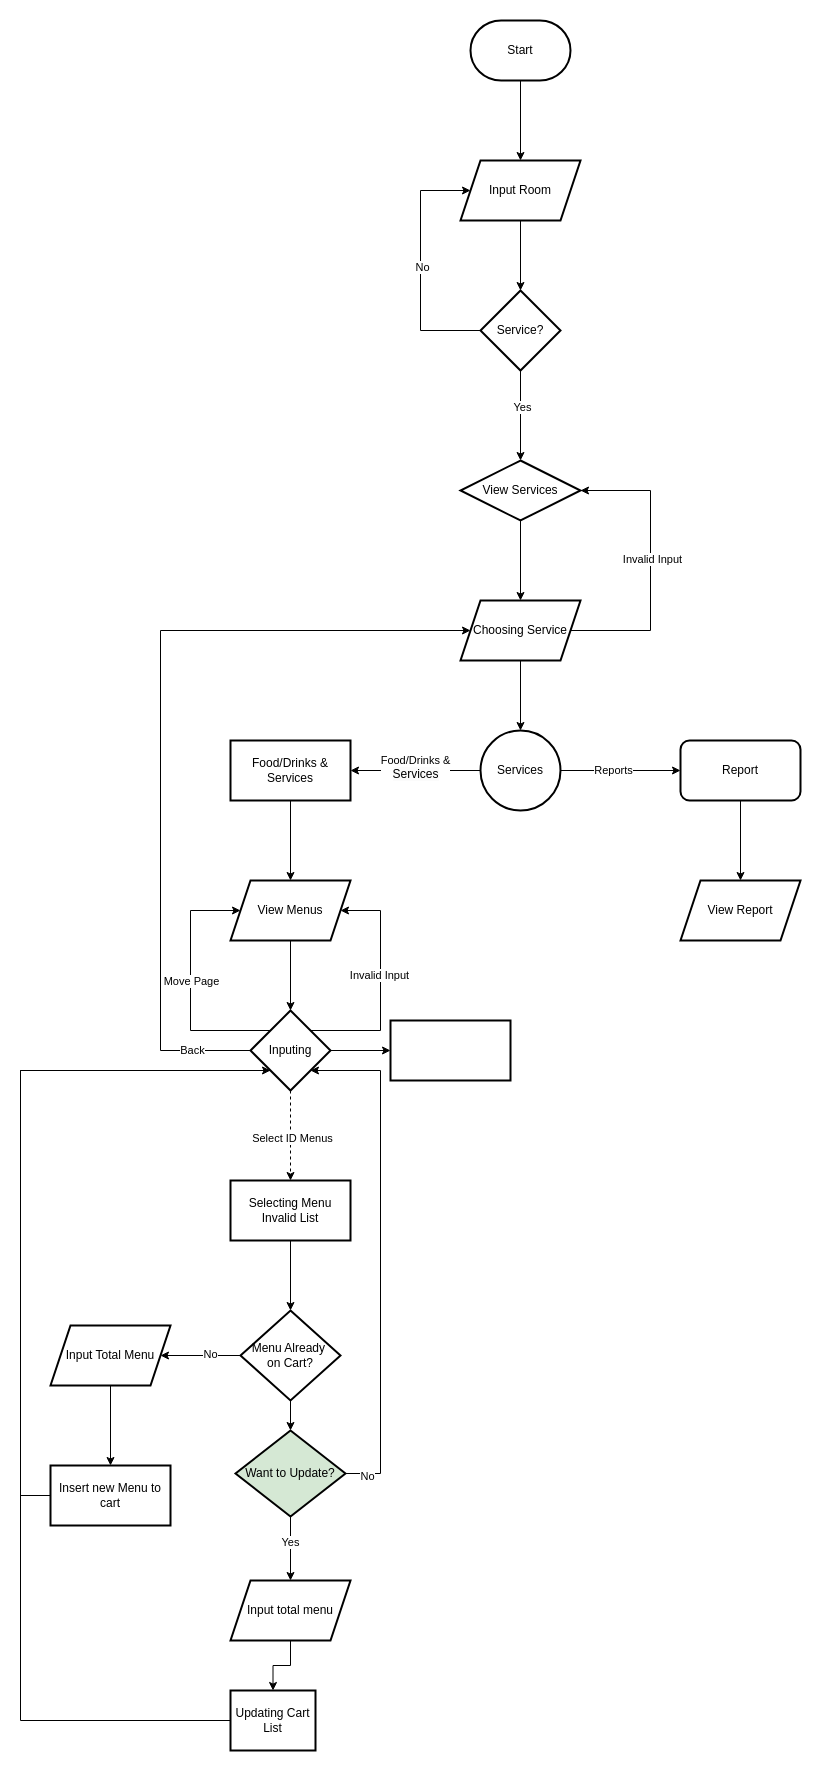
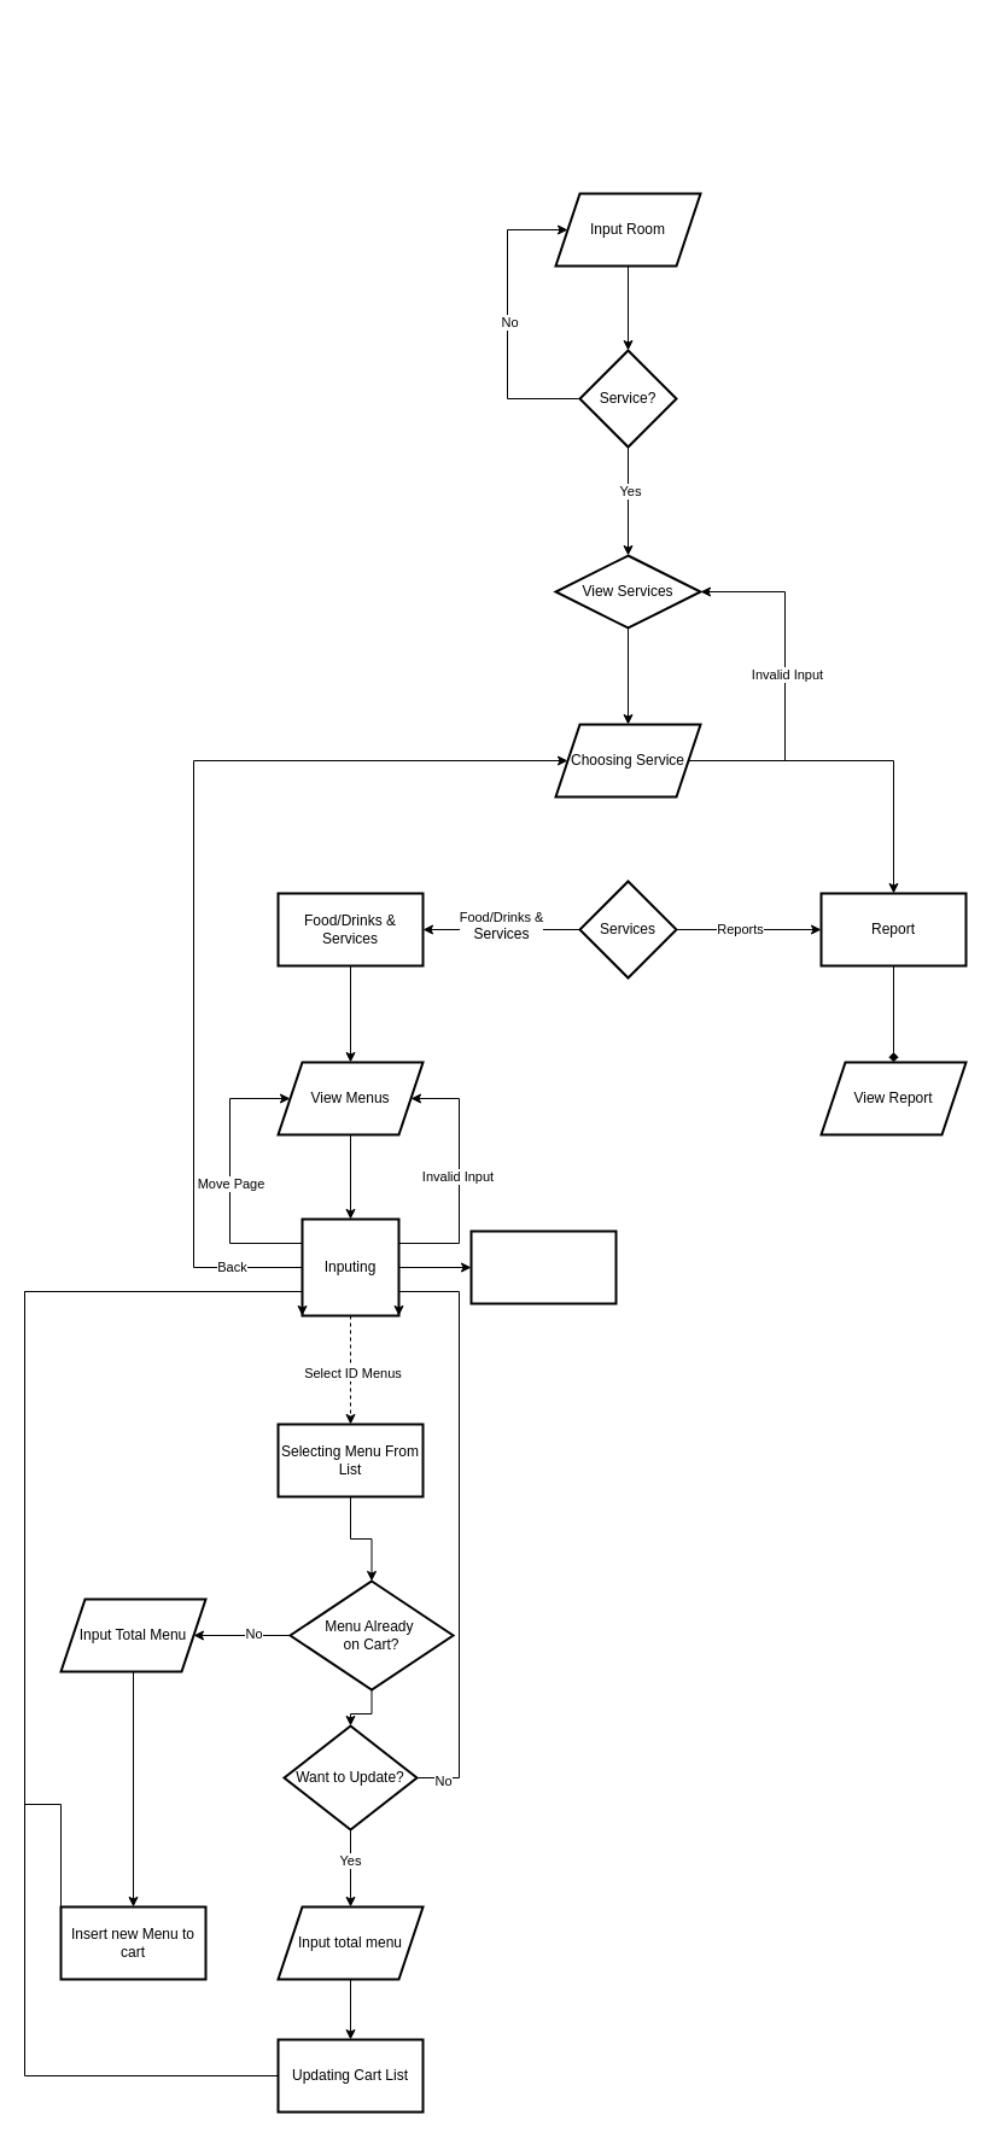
  <mxCell id="0" />
  <mxCell id="1" parent="0" />
- <mxCell id="2" value="" style="edgeStyle=orthogonalEdgeStyle;rounded=0;orthogonalLoop=1;jettySize=auto;html=1;" edge="1" parent="1" source="3" target="5"><mxGeometry relative="1" as="geometry" /></mxCell>
- <mxCell id="3" value="Start" style="strokeWidth=2;html=1;shape=mxgraph.flowchart.terminator;whiteSpace=wrap;" vertex="1" parent="1"><mxGeometry x="470" y="20" width="100" height="60" as="geometry" /></mxCell>
  <mxCell id="4" value="" style="edgeStyle=orthogonalEdgeStyle;rounded=0;orthogonalLoop=1;jettySize=auto;html=1;" edge="1" parent="1" source="5" target="10"><mxGeometry relative="1" as="geometry" /></mxCell>
  <mxCell id="5" value="Input Room" style="shape=parallelogram;perimeter=parallelogramPerimeter;whiteSpace=wrap;html=1;fixedSize=1;strokeWidth=2;" vertex="1" parent="1"><mxGeometry x="460" y="160" width="120" height="60" as="geometry" /></mxCell>
  <mxCell id="6" value="" style="edgeStyle=orthogonalEdgeStyle;rounded=0;orthogonalLoop=1;jettySize=auto;html=1;" edge="1" parent="1" source="10" target="12"><mxGeometry relative="1" as="geometry" /></mxCell>
  <mxCell id="7" value="Yes" style="edgeLabel;html=1;align=center;verticalAlign=middle;resizable=0;points=[];" vertex="1" connectable="0" parent="6"><mxGeometry x="-0.2" y="1" relative="1" as="geometry"><mxPoint as="offset" /></mxGeometry></mxCell>
  <mxCell id="8" style="edgeStyle=orthogonalEdgeStyle;rounded=0;orthogonalLoop=1;jettySize=auto;html=1;exitX=0;exitY=0.5;exitDx=0;exitDy=0;entryX=0;entryY=0.5;entryDx=0;entryDy=0;" edge="1" parent="1" source="10" target="5"><mxGeometry relative="1" as="geometry"><Array as="points"><mxPoint x="420" y="330" /><mxPoint x="420" y="190" /></Array></mxGeometry></mxCell>
  <mxCell id="9" value="No" style="edgeLabel;html=1;align=center;verticalAlign=middle;resizable=0;points=[];" vertex="1" connectable="0" parent="8"><mxGeometry x="-0.008" y="-1" relative="1" as="geometry"><mxPoint as="offset" /></mxGeometry></mxCell>
  <mxCell id="10" value="Service?" style="rhombus;whiteSpace=wrap;html=1;strokeWidth=2;" vertex="1" parent="1"><mxGeometry x="480" y="290" width="80" height="80" as="geometry" /></mxCell>
  <mxCell id="11" value="" style="edgeStyle=orthogonalEdgeStyle;rounded=0;orthogonalLoop=1;jettySize=auto;html=1;" edge="1" parent="1" source="12" target="16"><mxGeometry relative="1" as="geometry" /></mxCell>
  <mxCell id="12" value="View Services" style="rhombus;whiteSpace=wrap;html=1;strokeWidth=2;" vertex="1" parent="1"><mxGeometry x="460" y="460" width="120" height="60" as="geometry" /></mxCell>
- <mxCell id="13" value="" style="edgeStyle=orthogonalEdgeStyle;rounded=0;orthogonalLoop=1;jettySize=auto;html=1;" edge="1" parent="1" source="16" target="21"><mxGeometry relative="1" as="geometry" /></mxCell>
+ <mxCell id="13" value="" style="edgeStyle=orthogonalEdgeStyle;rounded=0;orthogonalLoop=1;jettySize=auto;html=1;" edge="1" parent="1" source="16" target="25"><mxGeometry relative="1" as="geometry" /></mxCell>
  <mxCell id="14" style="edgeStyle=orthogonalEdgeStyle;rounded=0;orthogonalLoop=1;jettySize=auto;html=1;exitX=1;exitY=0.5;exitDx=0;exitDy=0;entryX=1;entryY=0.5;entryDx=0;entryDy=0;" edge="1" parent="1" source="16" target="12"><mxGeometry relative="1" as="geometry"><Array as="points"><mxPoint x="650" y="630" /><mxPoint x="650" y="490" /></Array></mxGeometry></mxCell>
  <mxCell id="15" value="Invalid Input" style="edgeLabel;html=1;align=center;verticalAlign=middle;resizable=0;points=[];" vertex="1" connectable="0" parent="14"><mxGeometry x="0.046" y="-1" relative="1" as="geometry"><mxPoint as="offset" /></mxGeometry></mxCell>
  <mxCell id="16" value="Choosing Service" style="shape=parallelogram;perimeter=parallelogramPerimeter;whiteSpace=wrap;html=1;fixedSize=1;strokeWidth=2;" vertex="1" parent="1"><mxGeometry x="460" y="600" width="120" height="60" as="geometry" /></mxCell>
  <mxCell id="17" value="" style="edgeStyle=orthogonalEdgeStyle;rounded=0;orthogonalLoop=1;jettySize=auto;html=1;" edge="1" parent="1" source="21" target="23"><mxGeometry relative="1" as="geometry" /></mxCell>
  <mxCell id="18" value="Food/Drinks &amp;amp;&lt;br style=&quot;border-color: var(--border-color); font-size: 12px; background-color: rgb(251, 251, 251);&quot;&gt;&lt;span style=&quot;font-size: 12px; background-color: rgb(251, 251, 251);&quot;&gt;Services&lt;/span&gt;" style="edgeLabel;html=1;align=center;verticalAlign=middle;resizable=0;points=[];" vertex="1" connectable="0" parent="17"><mxGeometry x="0.01" y="-4" relative="1" as="geometry"><mxPoint as="offset" /></mxGeometry></mxCell>
  <mxCell id="19" value="" style="edgeStyle=orthogonalEdgeStyle;rounded=0;orthogonalLoop=1;jettySize=auto;html=1;" edge="1" parent="1" source="21" target="25"><mxGeometry relative="1" as="geometry" /></mxCell>
  <mxCell id="20" value="Reports" style="edgeLabel;html=1;align=center;verticalAlign=middle;resizable=0;points=[];" vertex="1" connectable="0" parent="19"><mxGeometry x="-0.129" y="1" relative="1" as="geometry"><mxPoint as="offset" /></mxGeometry></mxCell>
- <mxCell id="21" value="Services" style="ellipse;whiteSpace=wrap;html=1;strokeWidth=2;" vertex="1" parent="1"><mxGeometry x="480" y="730" width="80" height="80" as="geometry" /></mxCell>
+ <mxCell id="21" value="Services" style="rhombus;whiteSpace=wrap;html=1;strokeWidth=2;" vertex="1" parent="1"><mxGeometry x="480" y="730" width="80" height="80" as="geometry" /></mxCell>
  <mxCell id="22" value="" style="edgeStyle=orthogonalEdgeStyle;rounded=0;orthogonalLoop=1;jettySize=auto;html=1;" edge="1" parent="1" source="23" target="27"><mxGeometry relative="1" as="geometry" /></mxCell>
  <mxCell id="23" value="Food/Drinks &amp;amp;&lt;br style=&quot;border-color: var(--border-color);&quot;&gt;&lt;span style=&quot;&quot;&gt;Services&lt;/span&gt;" style="whiteSpace=wrap;html=1;strokeWidth=2;" vertex="1" parent="1"><mxGeometry x="230" y="740" width="120" height="60" as="geometry" /></mxCell>
- <mxCell id="24" value="" style="edgeStyle=orthogonalEdgeStyle;rounded=0;orthogonalLoop=1;jettySize=auto;html=1;" edge="1" parent="1" source="25" target="28"><mxGeometry relative="1" as="geometry" /></mxCell>
- <mxCell id="25" value="Report" style="whiteSpace=wrap;html=1;strokeWidth=2;rounded=1;" vertex="1" parent="1"><mxGeometry x="680" y="740" width="120" height="60" as="geometry" /></mxCell>
+ <mxCell id="24" value="" style="edgeStyle=orthogonalEdgeStyle;rounded=0;orthogonalLoop=1;jettySize=auto;html=1;endArrow=diamond;" edge="1" parent="1" source="25" target="28"><mxGeometry relative="1" as="geometry" /></mxCell>
+ <mxCell id="25" value="Report" style="whiteSpace=wrap;html=1;strokeWidth=2;" vertex="1" parent="1"><mxGeometry x="680" y="740" width="120" height="60" as="geometry" /></mxCell>
  <mxCell id="26" value="" style="edgeStyle=orthogonalEdgeStyle;rounded=0;orthogonalLoop=1;jettySize=auto;html=1;" edge="1" parent="1" source="27" target="38"><mxGeometry relative="1" as="geometry" /></mxCell>
  <mxCell id="27" value="View Menus" style="shape=parallelogram;perimeter=parallelogramPerimeter;whiteSpace=wrap;html=1;fixedSize=1;strokeWidth=2;" vertex="1" parent="1"><mxGeometry x="230" y="880" width="120" height="60" as="geometry" /></mxCell>
  <mxCell id="28" value="View Report" style="shape=parallelogram;perimeter=parallelogramPerimeter;whiteSpace=wrap;html=1;fixedSize=1;strokeWidth=2;" vertex="1" parent="1"><mxGeometry x="680" y="880" width="120" height="60" as="geometry" /></mxCell>
  <mxCell id="29" style="edgeStyle=orthogonalEdgeStyle;rounded=0;orthogonalLoop=1;jettySize=auto;html=1;exitX=0;exitY=0.5;exitDx=0;exitDy=0;entryX=0;entryY=0.5;entryDx=0;entryDy=0;" edge="1" parent="1" source="38" target="16"><mxGeometry relative="1" as="geometry"><Array as="points"><mxPoint x="160" y="1050" /><mxPoint x="160" y="630" /></Array></mxGeometry></mxCell>
  <mxCell id="30" value="Back" style="edgeLabel;html=1;align=center;verticalAlign=middle;resizable=0;points=[];" vertex="1" connectable="0" parent="29"><mxGeometry x="-0.856" y="-1" relative="1" as="geometry"><mxPoint as="offset" /></mxGeometry></mxCell>
  <mxCell id="31" style="edgeStyle=orthogonalEdgeStyle;rounded=0;orthogonalLoop=1;jettySize=auto;html=1;exitX=0;exitY=0;exitDx=0;exitDy=0;entryX=0;entryY=0.5;entryDx=0;entryDy=0;" edge="1" parent="1" source="38" target="27"><mxGeometry relative="1" as="geometry"><Array as="points"><mxPoint x="190" y="1030" /><mxPoint x="190" y="910" /></Array></mxGeometry></mxCell>
  <mxCell id="32" value="Move Page" style="edgeLabel;html=1;align=center;verticalAlign=middle;resizable=0;points=[];" vertex="1" connectable="0" parent="31"><mxGeometry x="-0.681" y="5" relative="1" as="geometry"><mxPoint x="-40" y="-55" as="offset" /></mxGeometry></mxCell>
  <mxCell id="33" value="" style="edgeStyle=orthogonalEdgeStyle;rounded=0;orthogonalLoop=1;jettySize=auto;html=1;dashed=1;" edge="1" parent="1" source="38" target="40"><mxGeometry relative="1" as="geometry" /></mxCell>
  <mxCell id="34" value="Select ID Menus" style="edgeLabel;html=1;align=center;verticalAlign=middle;resizable=0;points=[];" vertex="1" connectable="0" parent="33"><mxGeometry x="0.044" y="1" relative="1" as="geometry"><mxPoint as="offset" /></mxGeometry></mxCell>
  <mxCell id="35" style="edgeStyle=orthogonalEdgeStyle;rounded=0;orthogonalLoop=1;jettySize=auto;html=1;exitX=1;exitY=0;exitDx=0;exitDy=0;entryX=1;entryY=0.5;entryDx=0;entryDy=0;" edge="1" parent="1" source="38" target="27"><mxGeometry relative="1" as="geometry"><Array as="points"><mxPoint x="380" y="1030" /><mxPoint x="380" y="910" /></Array></mxGeometry></mxCell>
  <mxCell id="36" value="Invalid Input" style="edgeLabel;html=1;align=center;verticalAlign=middle;resizable=0;points=[];" vertex="1" connectable="0" parent="35"><mxGeometry x="0.095" y="2" relative="1" as="geometry"><mxPoint as="offset" /></mxGeometry></mxCell>
  <mxCell id="37" value="" style="edgeStyle=orthogonalEdgeStyle;rounded=0;orthogonalLoop=1;jettySize=auto;html=1;" edge="1" parent="1" source="38" target="58"><mxGeometry relative="1" as="geometry" /></mxCell>
- <mxCell id="38" value="Inputing" style="rhombus;whiteSpace=wrap;html=1;strokeWidth=2;" vertex="1" parent="1"><mxGeometry x="250" y="1010" width="80" height="80" as="geometry" /></mxCell>
+ <mxCell id="38" value="Inputing" style="whiteSpace=wrap;html=1;strokeWidth=2;rounded=0;" vertex="1" parent="1"><mxGeometry x="250" y="1010" width="80" height="80" as="geometry" /></mxCell>
  <mxCell id="39" value="" style="edgeStyle=orthogonalEdgeStyle;rounded=0;orthogonalLoop=1;jettySize=auto;html=1;" edge="1" parent="1" source="40" target="44"><mxGeometry relative="1" as="geometry" /></mxCell>
- <mxCell id="40" value="Selecting Menu Invalid List" style="whiteSpace=wrap;html=1;strokeWidth=2;" vertex="1" parent="1"><mxGeometry x="230" y="1180" width="120" height="60" as="geometry" /></mxCell>
+ <mxCell id="40" value="Selecting Menu From List" style="whiteSpace=wrap;html=1;strokeWidth=2;" vertex="1" parent="1"><mxGeometry x="230" y="1180" width="120" height="60" as="geometry" /></mxCell>
  <mxCell id="41" value="" style="edgeStyle=orthogonalEdgeStyle;rounded=0;orthogonalLoop=1;jettySize=auto;html=1;" edge="1" parent="1" source="44" target="46"><mxGeometry relative="1" as="geometry" /></mxCell>
  <mxCell id="42" value="No" style="edgeLabel;html=1;align=center;verticalAlign=middle;resizable=0;points=[];" vertex="1" connectable="0" parent="41"><mxGeometry x="-0.225" y="-2" relative="1" as="geometry"><mxPoint as="offset" /></mxGeometry></mxCell>
  <mxCell id="43" value="" style="edgeStyle=orthogonalEdgeStyle;rounded=0;orthogonalLoop=1;jettySize=auto;html=1;" edge="1" parent="1" source="44" target="53"><mxGeometry relative="1" as="geometry" /></mxCell>
- <mxCell id="44" value="Menu Already&amp;nbsp;&lt;br&gt;on Cart?" style="rhombus;whiteSpace=wrap;html=1;strokeWidth=2;" vertex="1" parent="1"><mxGeometry x="240" y="1310" width="100" height="90" as="geometry" /></mxCell>
+ <mxCell id="44" value="Menu Already&amp;nbsp;&lt;br&gt;on Cart?" style="rhombus;whiteSpace=wrap;html=1;strokeWidth=2;" vertex="1" parent="1"><mxGeometry x="240" y="1310" width="135" height="90" as="geometry" /></mxCell>
  <mxCell id="45" value="" style="edgeStyle=orthogonalEdgeStyle;rounded=0;orthogonalLoop=1;jettySize=auto;html=1;" edge="1" parent="1" source="46" target="48"><mxGeometry relative="1" as="geometry" /></mxCell>
  <mxCell id="46" value="Input Total Menu" style="shape=parallelogram;perimeter=parallelogramPerimeter;whiteSpace=wrap;html=1;fixedSize=1;strokeWidth=2;" vertex="1" parent="1"><mxGeometry x="50" y="1325" width="120" height="60" as="geometry" /></mxCell>
  <mxCell id="47" style="edgeStyle=orthogonalEdgeStyle;rounded=0;orthogonalLoop=1;jettySize=auto;html=1;exitX=0;exitY=0.5;exitDx=0;exitDy=0;entryX=0;entryY=1;entryDx=0;entryDy=0;endArrow=none;" edge="1" parent="1" source="48" target="38"><mxGeometry relative="1" as="geometry"><Array as="points"><mxPoint x="20" y="1495" /><mxPoint x="20" y="1070" /></Array></mxGeometry></mxCell>
- <mxCell id="48" value="Insert new Menu to cart" style="whiteSpace=wrap;html=1;strokeWidth=2;" vertex="1" parent="1"><mxGeometry x="50" y="1465" width="120" height="60" as="geometry" /></mxCell>
+ <mxCell id="48" value="Insert new Menu to cart" style="whiteSpace=wrap;html=1;strokeWidth=2;" vertex="1" parent="1"><mxGeometry x="50" y="1580" width="120" height="60" as="geometry" /></mxCell>
  <mxCell id="49" value="" style="edgeStyle=orthogonalEdgeStyle;rounded=0;orthogonalLoop=1;jettySize=auto;html=1;" edge="1" parent="1" source="53" target="55"><mxGeometry relative="1" as="geometry" /></mxCell>
  <mxCell id="50" value="Yes" style="edgeLabel;html=1;align=center;verticalAlign=middle;resizable=0;points=[];" vertex="1" connectable="0" parent="49"><mxGeometry x="-0.21" y="-1" relative="1" as="geometry"><mxPoint as="offset" /></mxGeometry></mxCell>
  <mxCell id="51" style="edgeStyle=orthogonalEdgeStyle;rounded=0;orthogonalLoop=1;jettySize=auto;html=1;exitX=1;exitY=0.5;exitDx=0;exitDy=0;entryX=1;entryY=1;entryDx=0;entryDy=0;" edge="1" parent="1" source="53" target="38"><mxGeometry relative="1" as="geometry"><Array as="points"><mxPoint x="380" y="1473" /><mxPoint x="380" y="1070" /></Array></mxGeometry></mxCell>
  <mxCell id="52" value="No" style="edgeLabel;html=1;align=center;verticalAlign=middle;resizable=0;points=[];" vertex="1" connectable="0" parent="51"><mxGeometry x="-0.919" y="-2" relative="1" as="geometry"><mxPoint as="offset" /></mxGeometry></mxCell>
- <mxCell id="53" value="Want to Update?" style="rhombus;whiteSpace=wrap;html=1;strokeWidth=2;fillColor=#d5e8d4;" vertex="1" parent="1"><mxGeometry x="235" y="1430" width="110" height="86" as="geometry" /></mxCell>
+ <mxCell id="53" value="Want to Update?" style="rhombus;whiteSpace=wrap;html=1;strokeWidth=2;" vertex="1" parent="1"><mxGeometry x="235" y="1430" width="110" height="86" as="geometry" /></mxCell>
  <mxCell id="54" value="" style="edgeStyle=orthogonalEdgeStyle;rounded=0;orthogonalLoop=1;jettySize=auto;html=1;" edge="1" parent="1" source="55" target="57"><mxGeometry relative="1" as="geometry" /></mxCell>
  <mxCell id="55" value="Input total menu" style="shape=parallelogram;perimeter=parallelogramPerimeter;whiteSpace=wrap;html=1;fixedSize=1;strokeWidth=2;" vertex="1" parent="1"><mxGeometry x="230" y="1580" width="120" height="60" as="geometry" /></mxCell>
  <mxCell id="56" style="edgeStyle=orthogonalEdgeStyle;rounded=0;orthogonalLoop=1;jettySize=auto;html=1;exitX=0;exitY=0.5;exitDx=0;exitDy=0;entryX=0;entryY=1;entryDx=0;entryDy=0;" edge="1" parent="1" source="57" target="38"><mxGeometry relative="1" as="geometry"><Array as="points"><mxPoint x="20" y="1720" /><mxPoint x="20" y="1070" /></Array></mxGeometry></mxCell>
- <mxCell id="57" value="Updating Cart List" style="whiteSpace=wrap;html=1;strokeWidth=2;" vertex="1" parent="1"><mxGeometry x="230" y="1690" width="85" height="60" as="geometry" /></mxCell>
+ <mxCell id="57" value="Updating Cart List" style="whiteSpace=wrap;html=1;strokeWidth=2;" vertex="1" parent="1"><mxGeometry x="230" y="1690" width="120" height="60" as="geometry" /></mxCell>
  <mxCell id="58" value="" style="whiteSpace=wrap;html=1;strokeWidth=2;" vertex="1" parent="1"><mxGeometry x="390" y="1020" width="120" height="60" as="geometry" /></mxCell>
